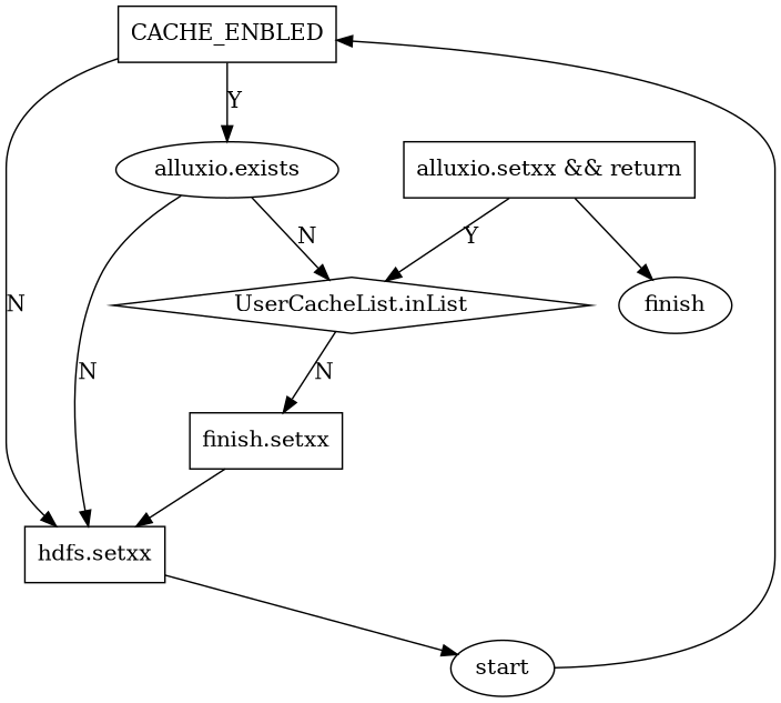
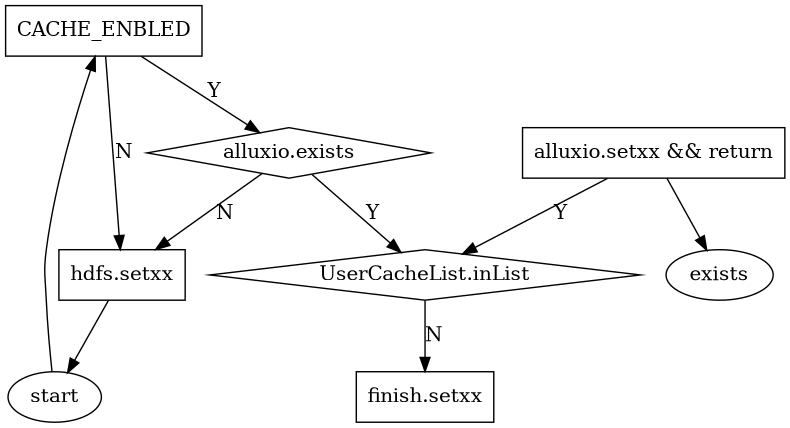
  digraph {
    node [shape=box]
    CACHE_ENBLED
-   n2 [label="alluxio.exists" shape=ellipse]
+   n2 [label="alluxio.exists" shape=diamond]
    n3 [label="hdfs.setxx"]
    n4 [label="UserCacheList.inList" shape=diamond]
    start [shape=ellipse]
    n6 [label="finish.setxx"]
    n7 [label="alluxio.setxx && return"]
-   finish [shape=ellipse]
+   finish [shape=ellipse label=exists]
    CACHE_ENBLED -> n2 [label=Y]
    CACHE_ENBLED -> n3 [label=N]
    n2 -> n3 [label=N]
-   n2 -> n4 [label=N]
+   n2 -> n4 [label=Y]
    n3 -> start
    n4 -> n6 [label=N]
    start -> CACHE_ENBLED
-   n6 -> n3
    n7 -> n4 [label=Y]
    n7 -> finish
  }
